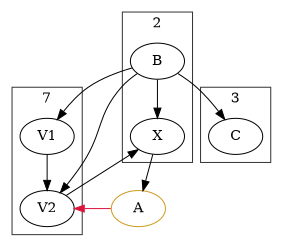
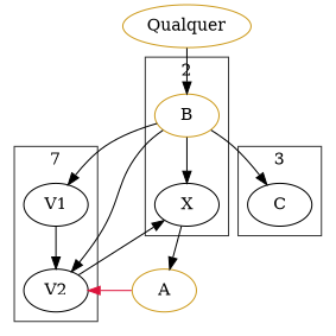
  digraph {
    n1 [label=V1]
    n2 [label=V2]
-   n3 [label=B]
+   n3 [label=B color=goldenrod3]
    n4 [label=X]
    n5 [label=C]
    n6 [color=goldenrod3 label=A]
+   n7 [color=goldenrod3 label=Qualquer]
    subgraph cluster_1 {
      color=grey20
      label=0
    }
    subgraph cluster_2 {
      color=grey20
      label=7
      n1
      n2
    }
    subgraph cluster_3 {
      color=grey20
      label=2
      n3
      n4
    }
    subgraph cluster_4 {
      color=grey20
      label=3
      n5
    }
    subgraph cluster_5 {
      color=grey20
      label=4
    }
    n1 -> n2
    n2 -> n4
    n3 -> n1
    n3 -> n2
    n3 -> n4
    n3 -> n5
    n4 -> n6
    n6 -> n2 [color=crimson]
+   n7 -> n3
  }
